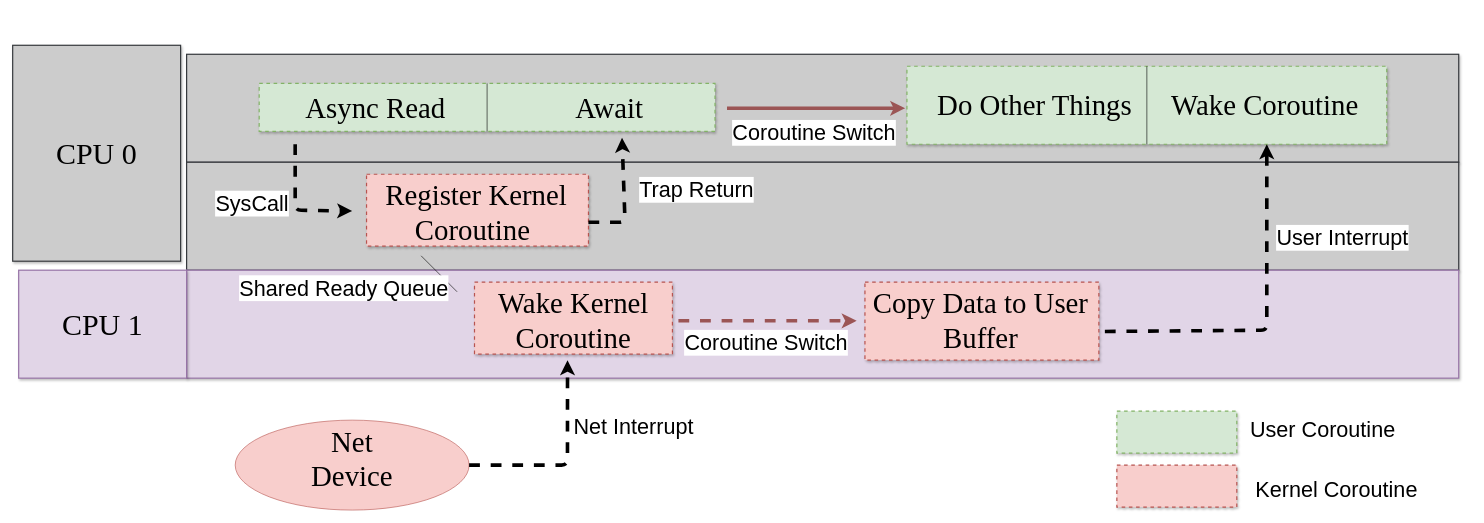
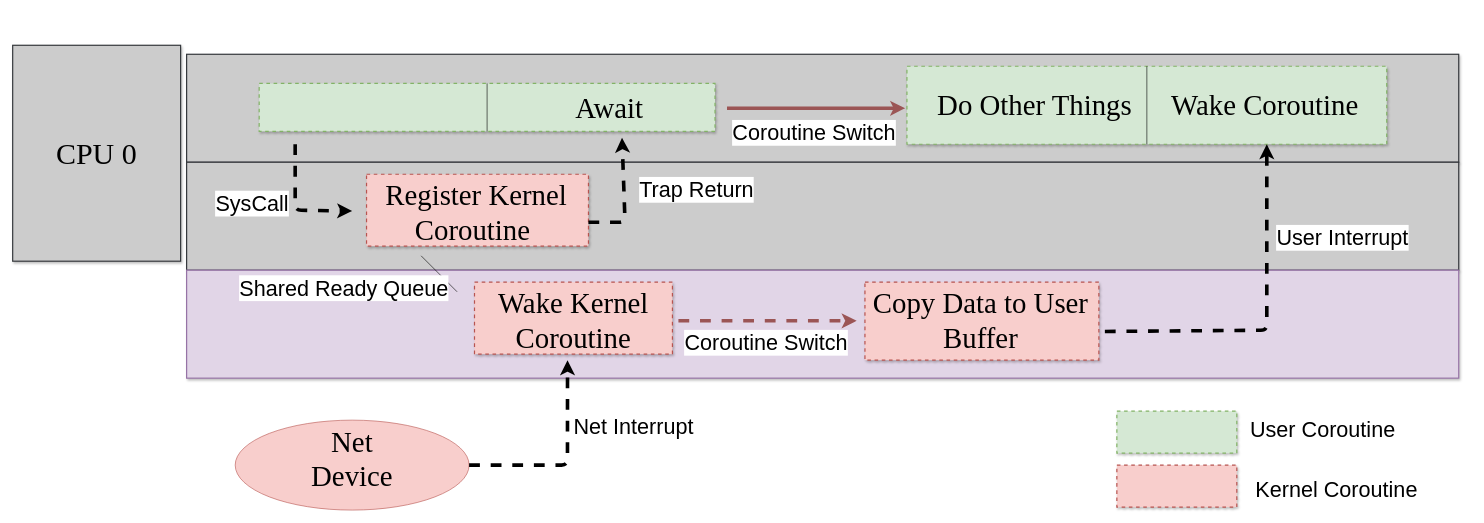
  <mxCell id="0" />
  <mxCell id="1" parent="0" />
  <mxCell id="2" value="" style="rounded=0;whiteSpace=wrap;html=1;fillColor=#CCCCCC;strokeColor=#36393d;strokeWidth=2;container=0;shadow=1;" vertex="1" parent="1"><mxGeometry x="310" y="90" width="2121" height="180" as="geometry" /></mxCell>
  <mxCell id="3" value="" style="rounded=0;whiteSpace=wrap;html=1;fillColor=#CCCCCC;strokeColor=#36393d;strokeWidth=2;container=0;shadow=1;" vertex="1" parent="1"><mxGeometry x="310" y="270" width="2121" height="180" as="geometry" /></mxCell>
  <mxCell id="4" value="" style="group;shadow=1;rounded=0;" vertex="1" connectable="0" parent="1"><mxGeometry x="530" y="200" width="640" height="270" as="geometry" /></mxCell>
  <mxCell id="5" value="" style="rounded=0;whiteSpace=wrap;html=1;fillColor=#f8cecc;strokeColor=#b85450;strokeWidth=2;shadow=1;dashed=1;" vertex="1" parent="4"><mxGeometry x="80" y="90" width="370" height="120" as="geometry" /></mxCell>
  <mxCell id="6" value="&lt;font face=&quot;Times New Roman&quot;&gt;&lt;span style=&quot;font-size: 48px;&quot;&gt;Register Kernel Coroutine&amp;nbsp;&lt;/span&gt;&lt;/font&gt;" style="text;strokeColor=none;align=center;fillColor=none;html=1;verticalAlign=middle;whiteSpace=wrap;rounded=0;strokeWidth=1;container=0;" vertex="1" parent="4"><mxGeometry x="56" y="118.63" width="413.83" height="71.37" as="geometry" /></mxCell>
  <mxCell id="7" value="" style="rounded=0;whiteSpace=wrap;html=1;fillColor=#e1d5e7;strokeColor=#9673a6;strokeWidth=2;container=0;shadow=1;" vertex="1" parent="1"><mxGeometry x="310" y="450" width="2121" height="180" as="geometry" /></mxCell>
  <mxCell id="8" value="" style="group;shadow=1;rounded=0;" vertex="1" connectable="0" parent="1"><mxGeometry x="690" y="380" width="480" height="270" as="geometry" /></mxCell>
  <mxCell id="9" value="" style="rounded=0;whiteSpace=wrap;html=1;fillColor=#f8cecc;strokeColor=#b85450;strokeWidth=2;shadow=1;dashed=1;" vertex="1" parent="8"><mxGeometry x="100" y="90" width="330" height="120" as="geometry" /></mxCell>
  <mxCell id="10" value="&lt;font face=&quot;Times New Roman&quot;&gt;&lt;span style=&quot;font-size: 48px;&quot;&gt;Wake Kernel Coroutine&lt;/span&gt;&lt;/font&gt;" style="text;strokeColor=none;align=center;fillColor=none;html=1;verticalAlign=middle;whiteSpace=wrap;rounded=0;strokeWidth=1;container=0;" vertex="1" parent="8"><mxGeometry x="90" y="118.63" width="350" height="71.37" as="geometry" /></mxCell>
  <mxCell id="11" value="" style="endArrow=none;html=1;rounded=0;" edge="1" parent="8"><mxGeometry width="50" height="50" relative="1" as="geometry"><mxPoint x="71" y="106" as="sourcePoint" /><mxPoint x="11" y="46" as="targetPoint" /></mxGeometry></mxCell>
  <mxCell id="12" value="" style="group;shadow=1;rounded=0;" vertex="1" connectable="0" parent="1"><mxGeometry x="1371" y="380" width="480" height="270" as="geometry" /></mxCell>
  <mxCell id="13" value="" style="rounded=0;whiteSpace=wrap;html=1;fillColor=#f8cecc;strokeColor=#b85450;strokeWidth=2;shadow=1;dashed=1;" vertex="1" parent="12"><mxGeometry x="70" y="90" width="390" height="130" as="geometry" /></mxCell>
  <mxCell id="14" value="&lt;font face=&quot;Times New Roman&quot;&gt;&lt;span style=&quot;font-size: 48px;&quot;&gt;Copy Data to User Buffer&lt;/span&gt;&lt;/font&gt;" style="text;strokeColor=none;align=center;fillColor=none;html=1;verticalAlign=middle;whiteSpace=wrap;rounded=0;strokeWidth=1;container=0;" vertex="1" parent="12"><mxGeometry x="56.17" y="118.63" width="413.83" height="71.37" as="geometry" /></mxCell>
  <mxCell id="15" value="" style="group;shadow=1;rounded=0;" vertex="1" connectable="0" parent="1"><mxGeometry x="1971" y="30" width="480" height="270" as="geometry" /></mxCell>
  <mxCell id="16" value="" style="group;shadow=1;rounded=0;" vertex="1" connectable="0" parent="15"><mxGeometry x="-540" y="-10" width="883.83" height="270" as="geometry" /></mxCell>
  <mxCell id="17" value="" style="rounded=0;whiteSpace=wrap;html=1;fillColor=#d5e8d4;strokeColor=#82b366;strokeWidth=2;shadow=1;dashed=1;" vertex="1" parent="16"><mxGeometry x="80" y="90" width="800" height="130" as="geometry" /></mxCell>
  <mxCell id="18" value="&lt;font face=&quot;Times New Roman&quot;&gt;&lt;span style=&quot;font-size: 48px;&quot;&gt;&amp;nbsp;Do Other Things&lt;/span&gt;&lt;/font&gt;" style="text;strokeColor=none;align=center;fillColor=none;html=1;verticalAlign=middle;whiteSpace=wrap;rounded=0;strokeWidth=1;container=0;" vertex="1" parent="16"><mxGeometry x="80" y="118.63" width="413.83" height="71.37" as="geometry" /></mxCell>
  <mxCell id="19" value="&lt;font face=&quot;Times New Roman&quot;&gt;&lt;span style=&quot;font-size: 48px;&quot;&gt;Wake Coroutine&lt;/span&gt;&lt;/font&gt;" style="text;strokeColor=none;align=center;fillColor=none;html=1;verticalAlign=middle;whiteSpace=wrap;rounded=0;strokeWidth=1;container=0;" vertex="1" parent="16"><mxGeometry x="470" y="118.63" width="413.83" height="71.37" as="geometry" /></mxCell>
  <mxCell id="20" value="" style="endArrow=none;html=1;rounded=0;exitX=0.5;exitY=1;exitDx=0;exitDy=0;entryX=0.5;entryY=0;entryDx=0;entryDy=0;" edge="1" parent="16" source="17" target="17"><mxGeometry width="50" height="50" relative="1" as="geometry"><mxPoint x="420" y="-160" as="sourcePoint" /><mxPoint x="470" y="-210" as="targetPoint" /></mxGeometry></mxCell>
  <mxCell id="21" value="" style="endArrow=classic;html=1;strokeWidth=6;dashed=1;" edge="1" parent="1" target="6"><mxGeometry relative="1" as="geometry"><mxPoint x="491" y="240" as="sourcePoint" /><mxPoint x="541" y="354" as="targetPoint" /><Array as="points"><mxPoint x="491" y="350" /></Array></mxGeometry></mxCell>
  <mxCell id="22" value="SysCall" style="edgeLabel;resizable=0;html=1;align=center;verticalAlign=middle;fontSize=36;labelBackgroundColor=default;" connectable="0" vertex="1" parent="21"><mxGeometry relative="1" as="geometry"><mxPoint x="-73" y="-5" as="offset" /></mxGeometry></mxCell>
  <mxCell id="23" value="" style="endArrow=classic;html=1;strokeWidth=6;strokeColor=#9B5555;dashed=1;" edge="1" parent="1" source="10" target="14"><mxGeometry relative="1" as="geometry"><mxPoint x="1161" y="539.09" as="sourcePoint" /><mxPoint x="1266" y="539.09" as="targetPoint" /><Array as="points" /></mxGeometry></mxCell>
  <mxCell id="24" value="Coroutine Switch" style="edgeLabel;resizable=0;html=1;align=center;verticalAlign=middle;fontSize=36;labelBackgroundColor=default;" connectable="0" vertex="1" parent="1"><mxGeometry x="1301" y="580.004" as="geometry"><mxPoint x="-26" y="-10" as="offset" /></mxGeometry></mxCell>
  <mxCell id="25" value="" style="endArrow=classic;html=1;strokeWidth=6;entryX=0.75;entryY=1;entryDx=0;entryDy=0;exitX=1;exitY=0.75;exitDx=0;exitDy=0;dashed=1;" edge="1" parent="1" source="14" target="17"><mxGeometry relative="1" as="geometry"><mxPoint x="1754" y="1028" as="sourcePoint" /><mxPoint x="2255.98" y="253.77" as="targetPoint" /><Array as="points"><mxPoint x="2111" y="550" /></Array></mxGeometry></mxCell>
  <mxCell id="26" value="User Interrupt" style="edgeLabel;resizable=0;html=1;align=center;verticalAlign=middle;fontSize=36;labelBackgroundColor=default;" connectable="0" vertex="1" parent="25"><mxGeometry relative="1" as="geometry"><mxPoint x="125" y="-135" as="offset" /></mxGeometry></mxCell>
  <mxCell id="27" value="&lt;font face=&quot;Times New Roman&quot; style=&quot;font-size: 50px;&quot;&gt;CPU 0&lt;/font&gt;" style="rounded=0;whiteSpace=wrap;html=1;fillColor=#CCCCCC;strokeColor=#36393d;strokeWidth=2;container=0;shadow=1;" vertex="1" parent="1"><mxGeometry x="20" y="75" width="280" height="360" as="geometry" /></mxCell>
- <mxCell id="28" value="&lt;font face=&quot;Times New Roman&quot; style=&quot;font-size: 50px;&quot;&gt;CPU 1&lt;/font&gt;" style="rounded=0;whiteSpace=wrap;html=1;fillColor=#e1d5e7;strokeColor=#9673a6;strokeWidth=2;container=0;shadow=1;" vertex="1" parent="1"><mxGeometry x="30" y="450" width="280" height="180" as="geometry" /></mxCell>
  <mxCell id="29" value="" style="ellipse;whiteSpace=wrap;html=1;fillColor=#f8cecc;strokeColor=#b85450;align=left;" vertex="1" parent="1"><mxGeometry x="391" y="700" width="390" height="150" as="geometry" /></mxCell>
  <mxCell id="30" value="&lt;span style=&quot;border-color: var(--border-color); text-align: left;&quot;&gt;&lt;font face=&quot;Times New Roman&quot; style=&quot;border-color: var(--border-color); font-size: 48px;&quot;&gt;Net Device&lt;/font&gt;&lt;/span&gt;" style="text;strokeColor=none;align=center;fillColor=none;html=1;verticalAlign=middle;whiteSpace=wrap;rounded=0;" vertex="1" parent="1"><mxGeometry x="501.92" y="730" width="168.15" height="70" as="geometry" /></mxCell>
  <mxCell id="31" value="" style="endArrow=classic;html=1;strokeWidth=6;entryX=0.47;entryY=1.084;entryDx=0;entryDy=0;entryPerimeter=0;dashed=1;exitX=1;exitY=0.5;exitDx=0;exitDy=0;" edge="1" parent="1" source="29" target="9"><mxGeometry relative="1" as="geometry"><mxPoint x="1061" y="928" as="sourcePoint" /><mxPoint x="1091" y="830" as="targetPoint" /><Array as="points"><mxPoint x="945" y="775" /></Array></mxGeometry></mxCell>
  <mxCell id="32" value="Net Interrupt" style="edgeLabel;resizable=0;html=1;align=center;verticalAlign=middle;fontSize=36;labelBackgroundColor=default;" connectable="0" vertex="1" parent="31"><mxGeometry relative="1" as="geometry"><mxPoint x="109" y="-60" as="offset" /></mxGeometry></mxCell>
  <mxCell id="33" value="" style="rounded=0;whiteSpace=wrap;html=1;fillColor=#f8cecc;strokeColor=#b85450;strokeWidth=2;shadow=1;dashed=1;" vertex="1" parent="1"><mxGeometry x="1861" y="775" width="200" height="70" as="geometry" /></mxCell>
  <mxCell id="34" value="" style="rounded=0;whiteSpace=wrap;html=1;fillColor=#d5e8d4;strokeColor=#82b366;strokeWidth=2;shadow=1;dashed=1;" vertex="1" parent="1"><mxGeometry x="1861" y="685" width="200" height="70" as="geometry" /></mxCell>
  <mxCell id="35" value="User Coroutine" style="edgeLabel;resizable=0;html=1;align=center;verticalAlign=middle;fontSize=36;labelBackgroundColor=default;" connectable="0" vertex="1" parent="1"><mxGeometry x="2221" y="685.004" as="geometry"><mxPoint x="-18" y="30" as="offset" /></mxGeometry></mxCell>
  <mxCell id="36" value="Kernel Coroutine" style="edgeLabel;resizable=0;html=1;align=center;verticalAlign=middle;fontSize=36;labelBackgroundColor=default;" connectable="0" vertex="1" parent="1"><mxGeometry x="2244" y="785.004" as="geometry"><mxPoint x="-18" y="30" as="offset" /></mxGeometry></mxCell>
  <mxCell id="37" value="" style="endArrow=classic;html=1;strokeWidth=6;strokeColor=#9B5555;" edge="1" parent="1"><mxGeometry relative="1" as="geometry"><mxPoint x="1211" y="180" as="sourcePoint" /><mxPoint x="1508" y="180" as="targetPoint" /><Array as="points" /></mxGeometry></mxCell>
  <mxCell id="38" value="Coroutine Switch" style="edgeLabel;resizable=0;html=1;align=center;verticalAlign=middle;fontSize=36;labelBackgroundColor=default;" connectable="0" vertex="1" parent="1"><mxGeometry x="1381" y="230.004" as="geometry"><mxPoint x="-26" y="-10" as="offset" /></mxGeometry></mxCell>
  <mxCell id="39" value="Shared Ready Queue" style="edgeLabel;resizable=0;html=1;align=center;verticalAlign=middle;fontSize=36;labelBackgroundColor=default;" connectable="0" vertex="1" parent="1"><mxGeometry x="351.001" y="279.996" as="geometry"><mxPoint x="220" y="200" as="offset" /></mxGeometry></mxCell>
  <mxCell id="40" value="" style="group;shadow=1;rounded=0;" vertex="1" connectable="0" parent="1"><mxGeometry x="331" y="48.63" width="860" height="270" as="geometry" /></mxCell>
  <mxCell id="41" value="" style="rounded=0;whiteSpace=wrap;html=1;fillColor=#d5e8d4;strokeColor=#82b366;strokeWidth=2;shadow=1;dashed=1;" vertex="1" parent="40"><mxGeometry x="100" y="90" width="760" height="80" as="geometry" /></mxCell>
- <mxCell id="42" value="&lt;font face=&quot;Times New Roman&quot;&gt;&lt;span style=&quot;font-size: 48px;&quot;&gt;Async Read&lt;/span&gt;&lt;/font&gt;" style="text;strokeColor=none;align=center;fillColor=none;html=1;verticalAlign=middle;whiteSpace=wrap;rounded=0;strokeWidth=1;container=0;" vertex="1" parent="40"><mxGeometry x="110.0" y="113.635" width="367.66" height="32.727" as="geometry" /></mxCell>
  <mxCell id="43" value="&lt;font face=&quot;Times New Roman&quot;&gt;&lt;span style=&quot;font-size: 48px;&quot;&gt;Await&lt;/span&gt;&lt;/font&gt;" style="text;strokeColor=none;align=center;fillColor=none;html=1;verticalAlign=middle;whiteSpace=wrap;rounded=0;strokeWidth=1;container=0;" vertex="1" parent="40"><mxGeometry x="500.0" y="113.635" width="367.66" height="32.727" as="geometry" /></mxCell>
  <mxCell id="44" value="" style="endArrow=none;html=1;rounded=0;exitX=0.5;exitY=1;exitDx=0;exitDy=0;entryX=0.5;entryY=0;entryDx=0;entryDy=0;" edge="1" parent="40" source="41" target="41"><mxGeometry width="50" height="50" relative="1" as="geometry"><mxPoint x="430" y="-178.63" as="sourcePoint" /><mxPoint x="480" y="101.37" as="targetPoint" /></mxGeometry></mxCell>
  <mxCell id="45" value="" style="endArrow=classic;html=1;strokeWidth=6;dashed=1;exitX=0.952;exitY=0.72;exitDx=0;exitDy=0;exitPerimeter=0;entryX=0.796;entryY=1.132;entryDx=0;entryDy=0;entryPerimeter=0;" edge="1" parent="1" source="6" target="41"><mxGeometry relative="1" as="geometry"><mxPoint x="1253" y="302" as="sourcePoint" /><mxPoint x="920" y="220" as="targetPoint" /><Array as="points"><mxPoint x="1041" y="370" /></Array></mxGeometry></mxCell>
  <mxCell id="46" value="Trap Return" style="edgeLabel;resizable=0;html=1;align=center;verticalAlign=middle;fontSize=36;labelBackgroundColor=default;" connectable="0" vertex="1" parent="45"><mxGeometry relative="1" as="geometry"><mxPoint x="120" y="-15" as="offset" /></mxGeometry></mxCell>
